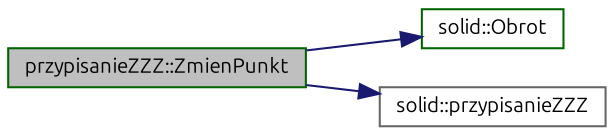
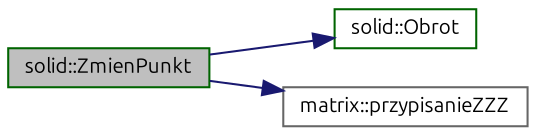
  digraph {
    fontname=Ubuntu
    rankdir=LR
    node [color=darkgreen fillcolor=white fontname=Ubuntu fontsize=10 shape=record style=filled]
    edge [color=midnightblue fontname=Ubuntu fontsize=10 labelfontname=Helvetica labelfontsize=10 style=solid]
-   n1 [fillcolor=grey75 fontcolor=black height=0.2 label="przypisanieZZZ::ZmienPunkt" width=0.4]
+   n1 [fillcolor=grey75 fontcolor=black height=0.2 label="solid::ZmienPunkt" width=0.4]
    n2 [height=0.2 label="solid::Obrot" width=0.4]
-   n3 [color=gray40 height=0.2 label="solid::przypisanieZZZ" width=0.4]
+   n3 [color=gray40 height=0.2 label="matrix::przypisanieZZZ" width=0.4]
    n1 -> n2
    n1 -> n3
  }
